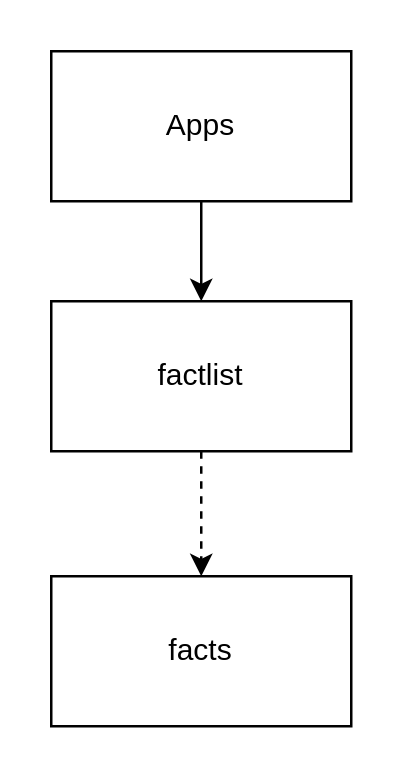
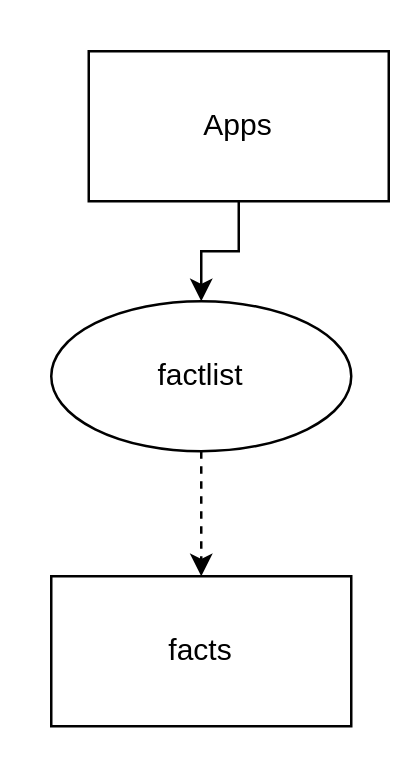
  <mxCell id="0" />
  <mxCell id="1" parent="0" />
  <mxCell id="2" value="" style="edgeStyle=orthogonalEdgeStyle;rounded=0;orthogonalLoop=1;jettySize=auto;html=1;" edge="1" parent="1" source="3" target="6"><mxGeometry relative="1" as="geometry" /></mxCell>
- <mxCell id="3" value="Apps" style="rounded=0;whiteSpace=wrap;html=1;" vertex="1" parent="1"><mxGeometry x="20" y="20" width="120" height="60" as="geometry" /></mxCell>
+ <mxCell id="3" value="Apps" style="rounded=0;whiteSpace=wrap;html=1;" vertex="1" parent="1"><mxGeometry x="35" y="20" width="120" height="60" as="geometry" /></mxCell>
  <mxCell id="4" value="facts" style="rounded=0;whiteSpace=wrap;html=1;" vertex="1" parent="1"><mxGeometry x="20" y="230" width="120" height="60" as="geometry" /></mxCell>
  <mxCell id="5" value="" style="edgeStyle=orthogonalEdgeStyle;rounded=0;orthogonalLoop=1;jettySize=auto;html=1;dashed=1;" edge="1" parent="1" source="6" target="4"><mxGeometry relative="1" as="geometry" /></mxCell>
- <mxCell id="6" value="factlist" style="rounded=0;whiteSpace=wrap;html=1;" vertex="1" parent="1"><mxGeometry x="20" y="120" width="120" height="60" as="geometry" /></mxCell>
+ <mxCell id="6" value="factlist" style="ellipse;whiteSpace=wrap;html=1;" vertex="1" parent="1"><mxGeometry x="20" y="120" width="120" height="60" as="geometry" /></mxCell>
